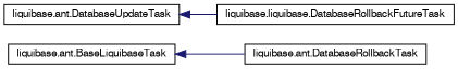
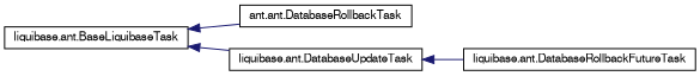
  digraph {
    rankdir=LR
    node [color=black fillcolor=white fontname=FreeSans fontsize=10 shape=record style=filled]
    edge [color=midnightblue dir=back fontname=FreeSans fontsize=10 labelfontname=FreeSans labelfontsize=10 style=solid]
    n1 [height=0.2 label="liquibase.ant.BaseLiquibaseTask" width=0.4]
-   n2 [height=0.2 label="liquibase.ant.DatabaseRollbackTask" width=0.4]
+   n2 [height=0.2 label="ant.ant.DatabaseRollbackTask" width=0.4]
    n3 [height=0.2 label="liquibase.ant.DatabaseUpdateTask" width=0.4]
-   n4 [height=0.2 label="liquibase.liquibase.DatabaseRollbackFutureTask" width=0.4]
+   n4 [height=0.2 label="liquibase.ant.DatabaseRollbackFutureTask" width=0.4]
    n1 -> n2
+   n1 -> n3
    n3 -> n4
  }
